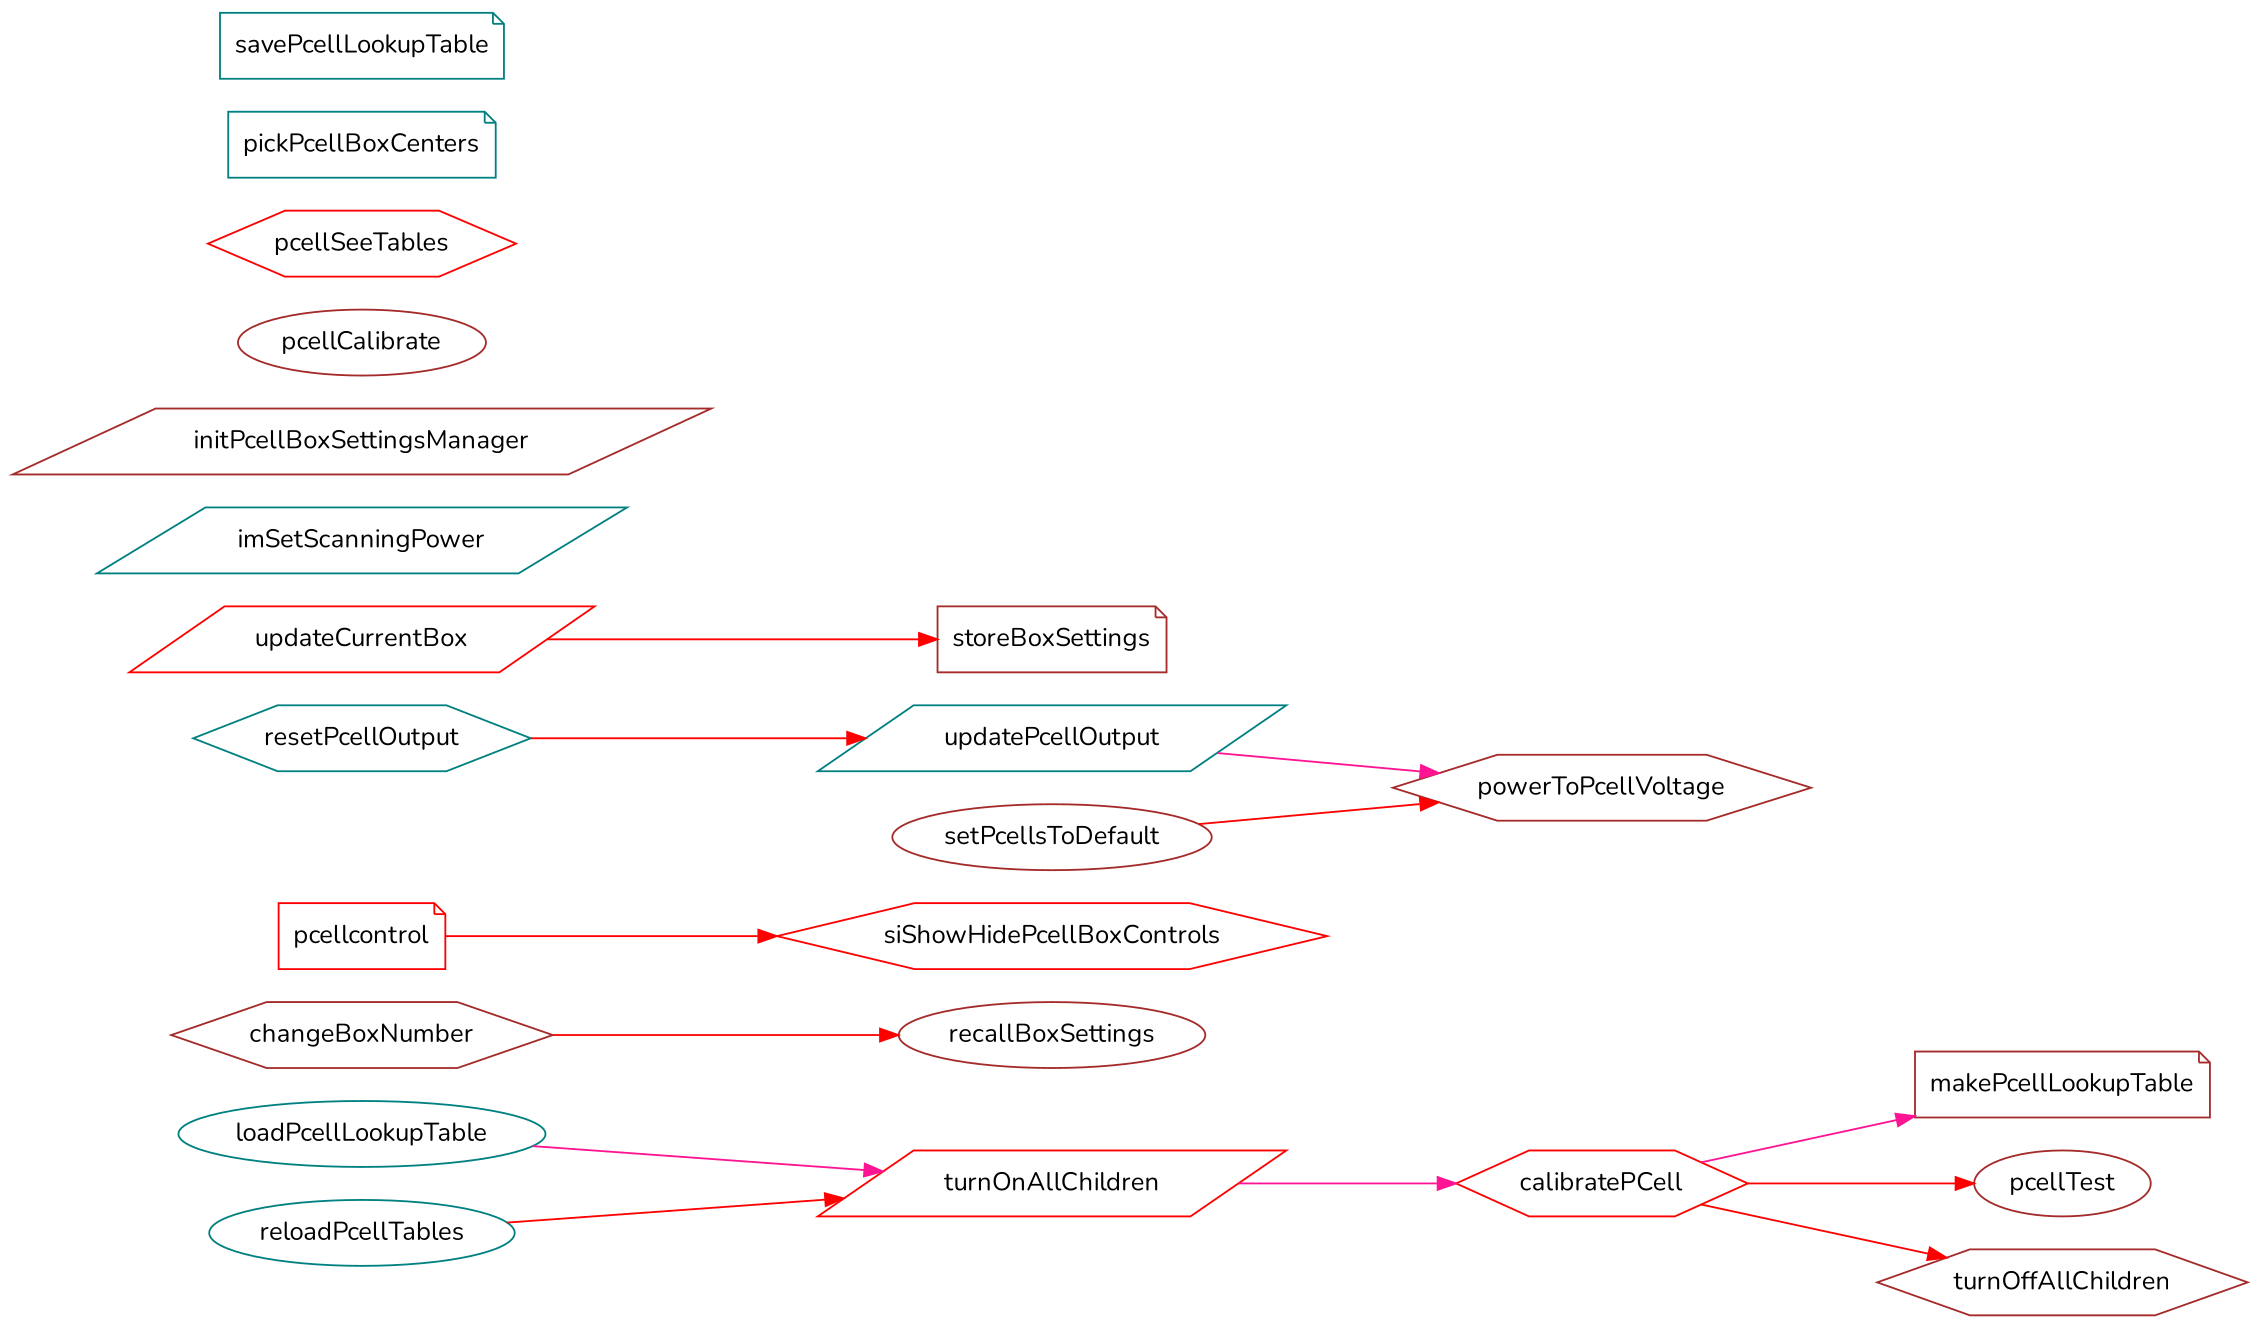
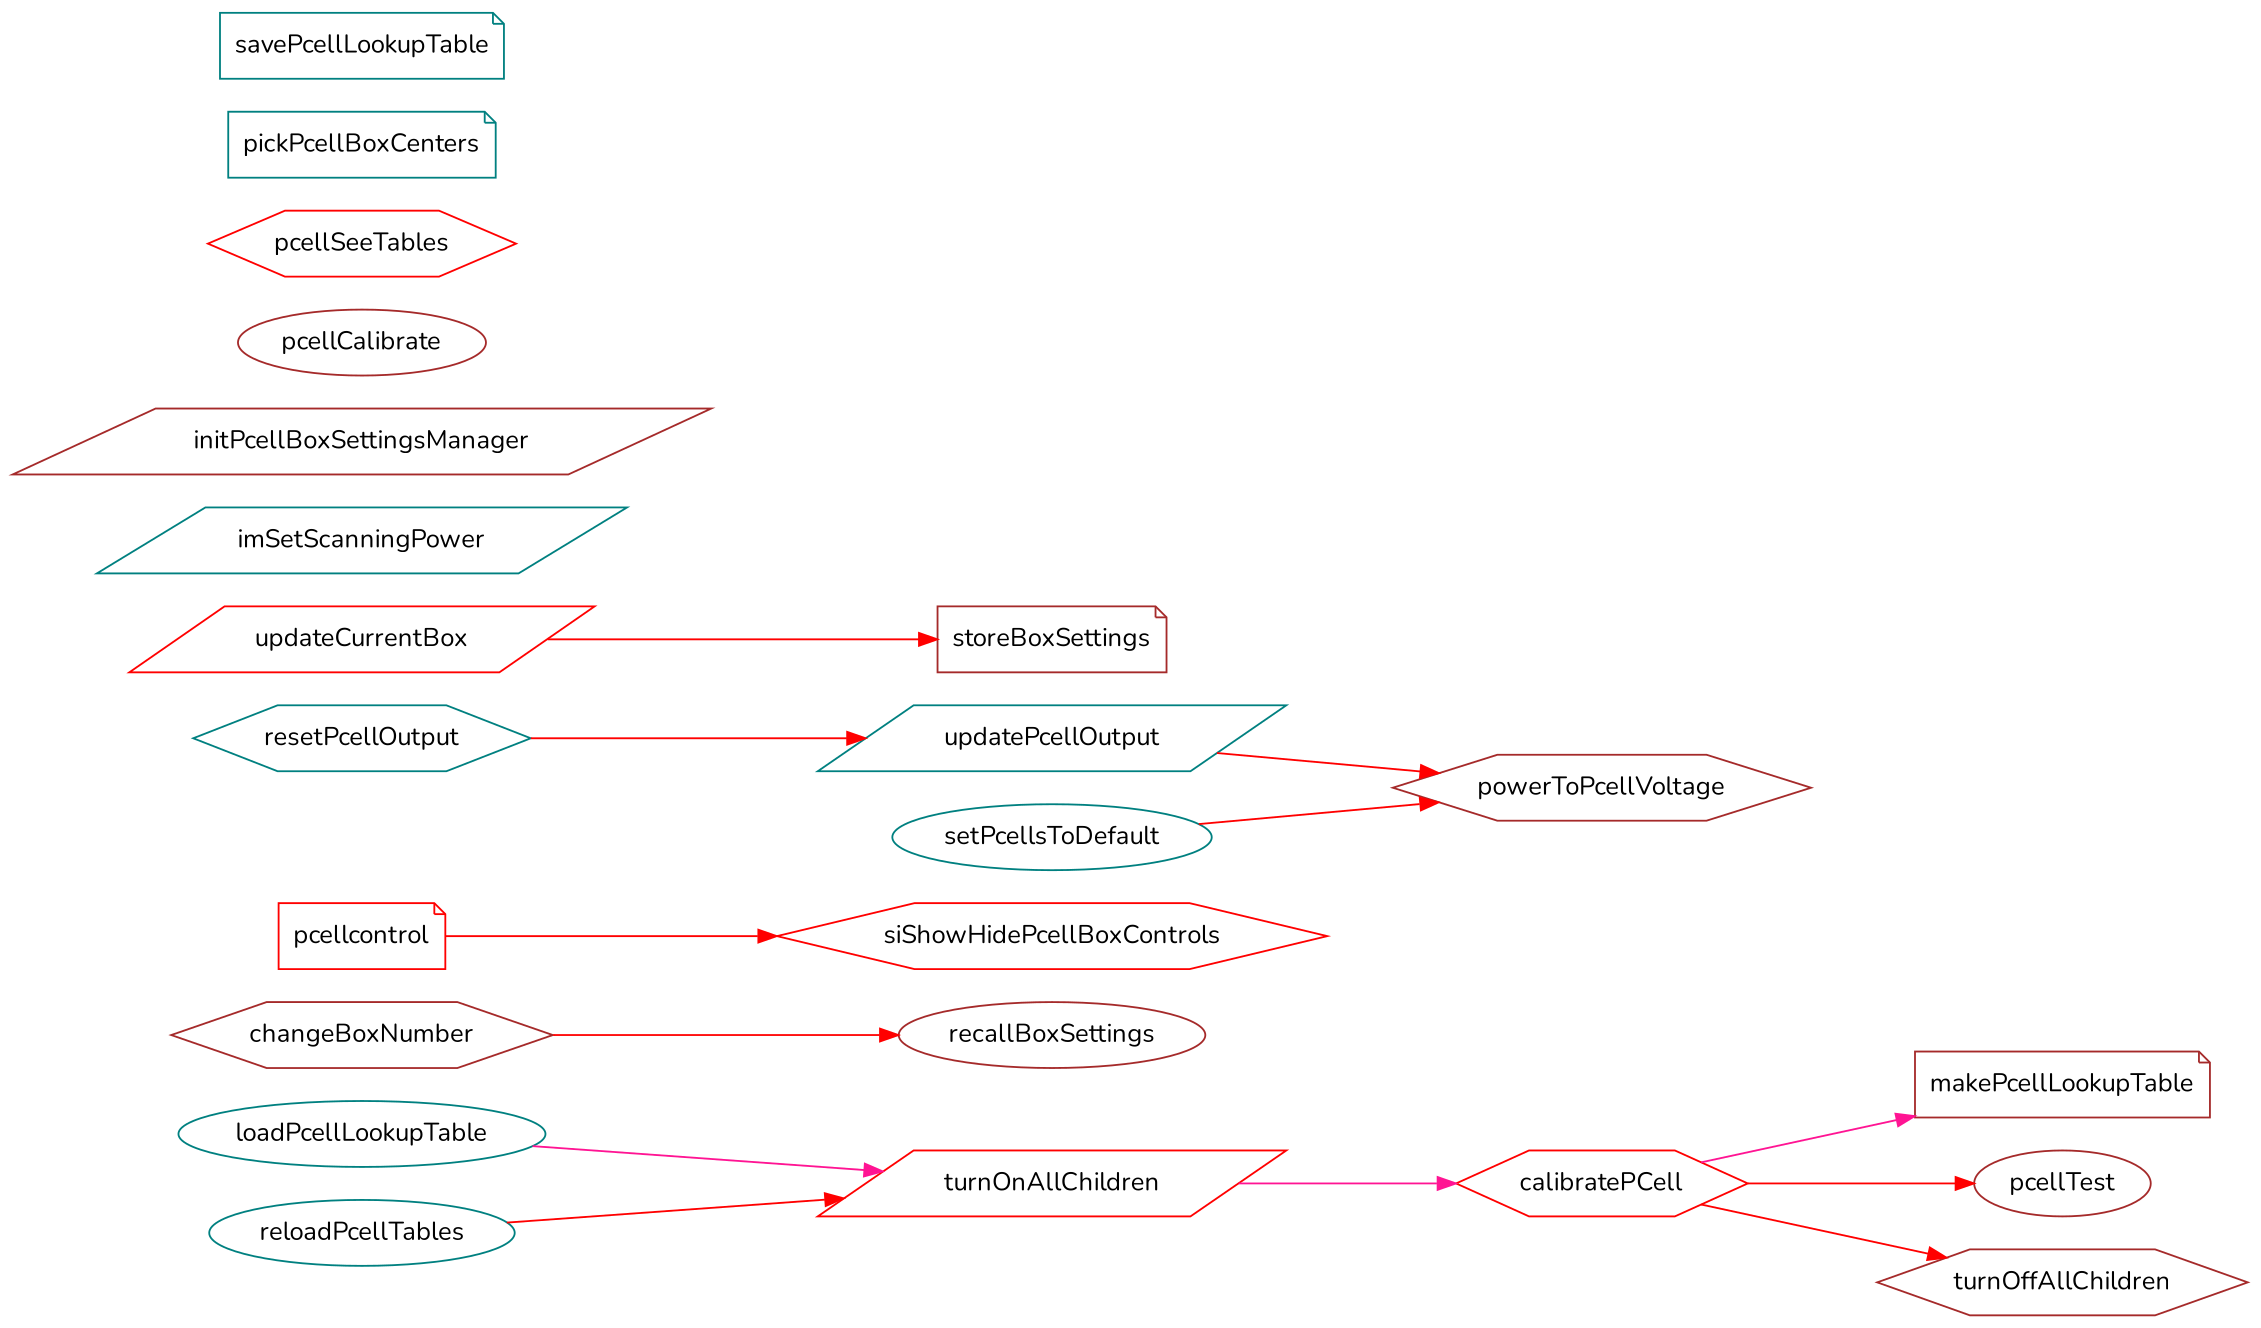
  digraph {
    fontname=Nunito
    rankdir=LR
    node [color=brown fontname=Nunito shape=hexagon]
    edge [color=red fontname=Nunito]
    calibratePCell [color=red]
    makePcellLookupTable [shape=note]
    pcellTest [shape=ellipse]
    turnOffAllChildren
    turnOnAllChildren [color=red shape=parallelogram]
    recallBoxSettings [shape=ellipse]
    changeBoxNumber
    loadPcellLookupTable [color=teal shape=ellipse]
    pcellcontrol [color=red shape=note]
    siShowHidePcellBoxControls [color=red]
    reloadPcellTables [color=teal shape=ellipse]
    resetPcellOutput [color=teal]
    updatePcellOutput [color=teal shape=parallelogram]
    powerToPcellVoltage
-   setPcellsToDefault [shape=ellipse]
+   setPcellsToDefault [color=teal shape=ellipse]
    updateCurrentBox [color=red shape=parallelogram]
    storeBoxSettings [shape=note]
    imSetScanningPower [color=teal shape=parallelogram]
    initPcellBoxSettingsManager [shape=parallelogram]
    pcellCalibrate [shape=ellipse]
    pcellSeeTables [color=red]
    pickPcellBoxCenters [color=teal shape=note]
    savePcellLookupTable [color=teal shape=note]
    calibratePCell -> makePcellLookupTable [color=deeppink]
    calibratePCell -> pcellTest
    calibratePCell -> turnOffAllChildren
    turnOnAllChildren -> calibratePCell [color=deeppink]
    changeBoxNumber -> recallBoxSettings
    loadPcellLookupTable -> turnOnAllChildren [color=deeppink]
    pcellcontrol -> siShowHidePcellBoxControls
    reloadPcellTables -> turnOnAllChildren
    resetPcellOutput -> updatePcellOutput
-   updatePcellOutput -> powerToPcellVoltage [color=deeppink]
+   updatePcellOutput -> powerToPcellVoltage
    setPcellsToDefault -> powerToPcellVoltage
    updateCurrentBox -> storeBoxSettings
  }
